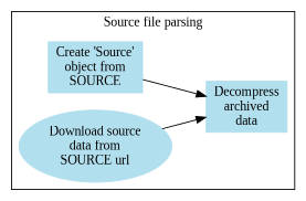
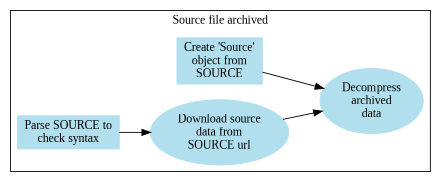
  digraph {
    fontname="Liberation Serif"
    rankdir=LR
    node [color=lightblue2 fontname="Liberation Serif" shape=box style=filled]
    edge [fontname="Liberation Serif"]
    n1 [label="Create 'Source'\nobject from\nSOURCE"]
+   n2 [label="Parse SOURCE to\ncheck syntax"]
    n3 [label="Download source\ndata from\nSOURCE url" shape=ellipse]
-   n4 [label="Decompress\narchived\ndata"]
+   n4 [label="Decompress\narchived\ndata" shape=ellipse]
    subgraph cluster_1 {
-     label="Source file parsing"
+     label="Source file archived"
      n1
+     n2
      n3
      n4
    }
    n1 -> n4
+   n2 -> n3
    n3 -> n4
  }
